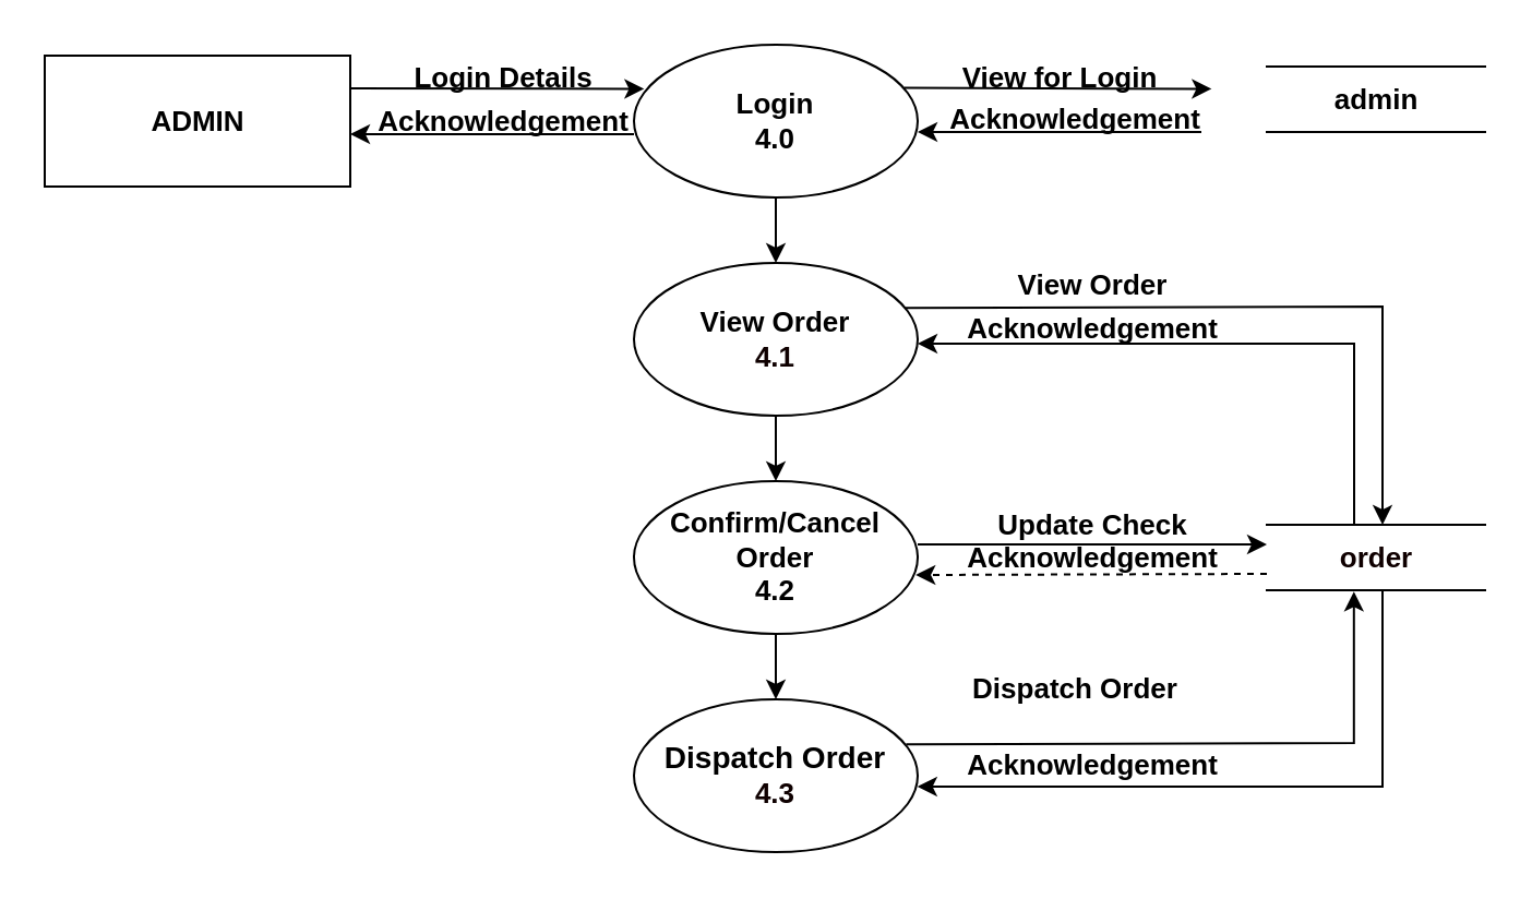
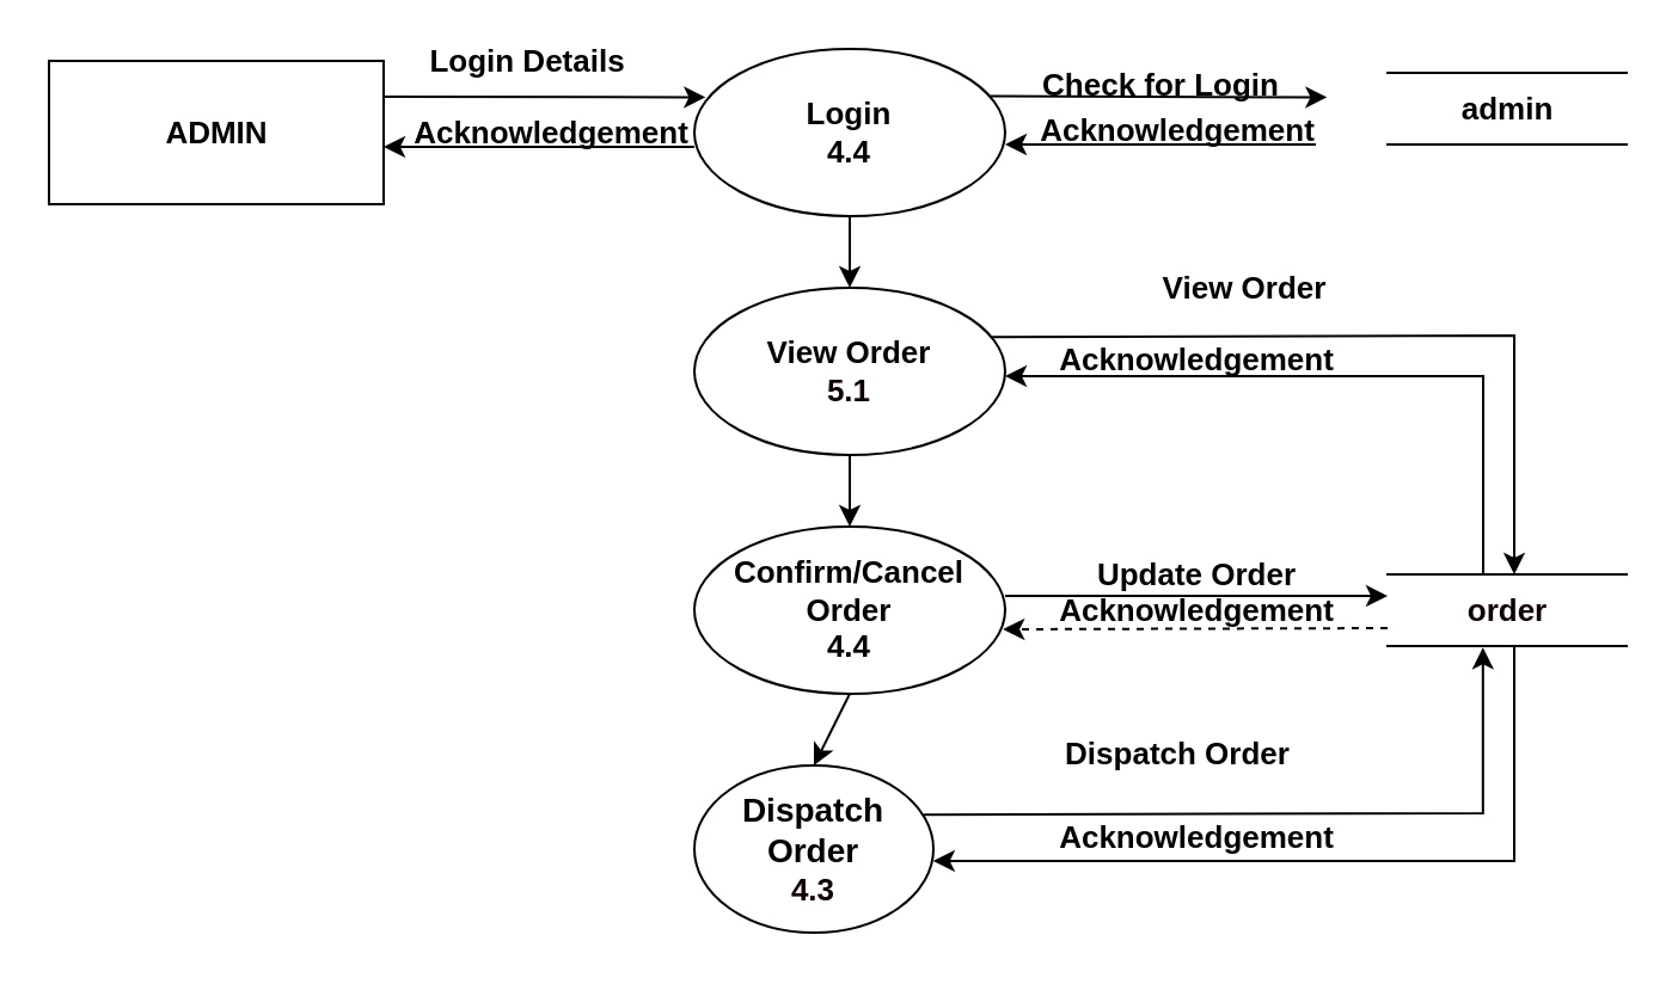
  <mxCell id="0" />
  <mxCell id="1" parent="0" />
  <mxCell id="2" style="edgeStyle=none;html=1;exitX=0;exitY=0.5;exitDx=0;exitDy=0;entryX=1;entryY=0.5;entryDx=0;entryDy=0;strokeColor=#000000;" parent="1" edge="1"><mxGeometry relative="1" as="geometry"><mxPoint x="290" y="61" as="sourcePoint" /><mxPoint x="160" y="61" as="targetPoint" /></mxGeometry></mxCell>
  <mxCell id="3" style="edgeStyle=none;html=1;exitX=0.5;exitY=1;exitDx=0;exitDy=0;entryX=0.5;entryY=0;entryDx=0;entryDy=0;fontSize=13;fontColor=#0F0000;strokeColor=#000000;" parent="1" source="4" target="12" edge="1"><mxGeometry relative="1" as="geometry" /></mxCell>
- <mxCell id="4" value="&lt;b style=&quot;font-size: 13px&quot;&gt;&lt;font color=&quot;#000000&quot; style=&quot;font-size: 13px&quot;&gt;Login&lt;br&gt;4.0&lt;/font&gt;&lt;/b&gt;" style="ellipse;whiteSpace=wrap;html=1;strokeColor=#000000;fillColor=none;" parent="1" vertex="1"><mxGeometry x="290" y="20" width="130" height="70" as="geometry" /></mxCell>
+ <mxCell id="4" value="&lt;b style=&quot;font-size: 13px&quot;&gt;&lt;font color=&quot;#000000&quot; style=&quot;font-size: 13px&quot;&gt;Login&lt;br&gt;4.4&lt;/font&gt;&lt;/b&gt;" style="ellipse;whiteSpace=wrap;html=1;strokeColor=#000000;fillColor=none;" parent="1" vertex="1"><mxGeometry x="290" y="20" width="130" height="70" as="geometry" /></mxCell>
  <mxCell id="5" style="edgeStyle=none;html=1;exitX=1;exitY=0.25;exitDx=0;exitDy=0;entryX=0.036;entryY=0.289;entryDx=0;entryDy=0;entryPerimeter=0;strokeColor=#000000;" parent="1" source="6" target="4" edge="1"><mxGeometry relative="1" as="geometry" /></mxCell>
  <mxCell id="6" value="&lt;b&gt;ADMIN&lt;/b&gt;" style="html=1;dashed=0;whitespace=wrap;fontSize=13;fontColor=#000000;strokeColor=#000000;fillColor=none;" parent="1" vertex="1"><mxGeometry x="20" y="25" width="140" height="60" as="geometry" /></mxCell>
  <mxCell id="7" style="edgeStyle=none;html=1;exitX=0;exitY=0.5;exitDx=0;exitDy=0;entryX=1;entryY=0.5;entryDx=0;entryDy=0;strokeColor=#000000;" parent="1" edge="1"><mxGeometry relative="1" as="geometry"><mxPoint x="550" y="60" as="sourcePoint" /><mxPoint x="420" y="60" as="targetPoint" /></mxGeometry></mxCell>
  <mxCell id="8" style="edgeStyle=none;html=1;exitX=0.952;exitY=0.282;exitDx=0;exitDy=0;entryX=0.036;entryY=0.289;entryDx=0;entryDy=0;entryPerimeter=0;strokeColor=#000000;exitPerimeter=0;" parent="1" source="4" edge="1"><mxGeometry relative="1" as="geometry"><mxPoint x="420" y="40" as="sourcePoint" /><mxPoint x="554.68" y="40.23" as="targetPoint" /></mxGeometry></mxCell>
  <mxCell id="9" value="&lt;font style=&quot;font-size: 13px&quot; color=&quot;#000000&quot;&gt;&lt;b&gt;admin&lt;/b&gt;&lt;/font&gt;" style="html=1;dashed=0;whitespace=wrap;shape=partialRectangle;right=0;left=0;fillColor=none;strokeColor=#000000;" parent="1" vertex="1"><mxGeometry x="580" y="30" width="100" height="30" as="geometry" /></mxCell>
  <mxCell id="10" style="edgeStyle=none;html=1;exitX=0.5;exitY=1;exitDx=0;exitDy=0;entryX=0.5;entryY=0;entryDx=0;entryDy=0;fontSize=13;fontColor=#0F0000;strokeColor=#000000;" parent="1" source="12" target="15" edge="1"><mxGeometry relative="1" as="geometry" /></mxCell>
  <mxCell id="11" style="edgeStyle=elbowEdgeStyle;elbow=vertical;html=1;exitX=0.956;exitY=0.294;exitDx=0;exitDy=0;entryX=0.5;entryY=0;entryDx=0;entryDy=0;fontSize=13;fontColor=#0F0000;strokeColor=#000000;exitPerimeter=0;rounded=0;" parent="1" source="12" edge="1"><mxGeometry relative="1" as="geometry"><mxPoint x="417.28" y="140.58" as="sourcePoint" /><mxPoint x="633" y="240" as="targetPoint" /><Array as="points"><mxPoint x="513" y="140" /><mxPoint x="533" y="155" /></Array></mxGeometry></mxCell>
- <mxCell id="12" value="&lt;font color=&quot;#000000&quot;&gt;&lt;span style=&quot;font-size: 13px&quot;&gt;&lt;b&gt;View Order&lt;br&gt;&lt;/b&gt;&lt;/span&gt;&lt;/font&gt;&lt;b&gt;&lt;font style=&quot;font-size: 13px&quot; color=&quot;#0f0000&quot;&gt;4.1&lt;/font&gt;&lt;/b&gt;" style="ellipse;whiteSpace=wrap;html=1;strokeColor=#000000;fillColor=none;" parent="1" vertex="1"><mxGeometry x="290" y="120" width="130" height="70" as="geometry" /></mxCell>
+ <mxCell id="12" value="&lt;font color=&quot;#000000&quot;&gt;&lt;span style=&quot;font-size: 13px&quot;&gt;&lt;b&gt;View Order&lt;br&gt;&lt;/b&gt;&lt;/span&gt;&lt;/font&gt;&lt;b&gt;&lt;font style=&quot;font-size: 13px&quot; color=&quot;#0f0000&quot;&gt;5.1&lt;/font&gt;&lt;/b&gt;" style="ellipse;whiteSpace=wrap;html=1;strokeColor=#000000;fillColor=none;" parent="1" vertex="1"><mxGeometry x="290" y="120" width="130" height="70" as="geometry" /></mxCell>
  <mxCell id="13" style="edgeStyle=none;html=1;exitX=0.5;exitY=1;exitDx=0;exitDy=0;entryX=0.5;entryY=0;entryDx=0;entryDy=0;fontSize=13;fontColor=#0F0000;strokeColor=#000000;" parent="1" source="15" target="17" edge="1"><mxGeometry relative="1" as="geometry" /></mxCell>
  <mxCell id="14" style="edgeStyle=elbowEdgeStyle;rounded=0;elbow=vertical;html=1;exitX=1;exitY=0.5;exitDx=0;exitDy=0;entryX=0;entryY=0.5;entryDx=0;entryDy=0;fontSize=13;fontColor=#0F0000;strokeColor=#000000;" parent="1" edge="1"><mxGeometry relative="1" as="geometry"><mxPoint x="420" y="249" as="sourcePoint" /><mxPoint x="580" y="249" as="targetPoint" /></mxGeometry></mxCell>
- <mxCell id="15" value="&lt;font style=&quot;font-size: 13px&quot; color=&quot;#000000&quot;&gt;&lt;b&gt;Confirm/Cancel Order&lt;br&gt;4.2&lt;/b&gt;&lt;/font&gt;" style="ellipse;whiteSpace=wrap;html=1;strokeColor=#000000;fillColor=none;" parent="1" vertex="1"><mxGeometry x="290" y="220" width="130" height="70" as="geometry" /></mxCell>
+ <mxCell id="15" value="&lt;font style=&quot;font-size: 13px&quot; color=&quot;#000000&quot;&gt;&lt;b&gt;Confirm/Cancel Order&lt;br&gt;4.4&lt;/b&gt;&lt;/font&gt;" style="ellipse;whiteSpace=wrap;html=1;strokeColor=#000000;fillColor=none;" parent="1" vertex="1"><mxGeometry x="290" y="220" width="130" height="70" as="geometry" /></mxCell>
  <mxCell id="16" style="edgeStyle=elbowEdgeStyle;rounded=0;elbow=vertical;html=1;exitX=0.959;exitY=0.295;exitDx=0;exitDy=0;entryX=0.399;entryY=1.022;entryDx=0;entryDy=0;entryPerimeter=0;fontSize=13;fontColor=#0F0000;strokeColor=#000000;exitPerimeter=0;" parent="1" source="17" target="21" edge="1"><mxGeometry relative="1" as="geometry"><Array as="points"><mxPoint x="510" y="340" /><mxPoint x="520" y="355" /></Array></mxGeometry></mxCell>
- <mxCell id="17" value="&lt;font color=&quot;#000000&quot;&gt;&lt;span style=&quot;font-size: 14px&quot;&gt;&lt;b&gt;Dispatch Order&lt;br&gt;&lt;/b&gt;&lt;/span&gt;&lt;/font&gt;&lt;b&gt;&lt;font style=&quot;font-size: 13px&quot; color=&quot;#0f0000&quot;&gt;4.3&lt;/font&gt;&lt;/b&gt;" style="ellipse;whiteSpace=wrap;html=1;strokeColor=#000000;fillColor=none;" parent="1" vertex="1"><mxGeometry x="290" y="320" width="130" height="70" as="geometry" /></mxCell>
+ <mxCell id="17" value="&lt;font color=&quot;#000000&quot;&gt;&lt;span style=&quot;font-size: 14px&quot;&gt;&lt;b&gt;Dispatch Order&lt;br&gt;&lt;/b&gt;&lt;/span&gt;&lt;/font&gt;&lt;b&gt;&lt;font style=&quot;font-size: 13px&quot; color=&quot;#0f0000&quot;&gt;4.3&lt;/font&gt;&lt;/b&gt;" style="ellipse;whiteSpace=wrap;html=1;strokeColor=#000000;fillColor=none;" parent="1" vertex="1"><mxGeometry x="290" y="320" width="100" height="70" as="geometry" /></mxCell>
  <mxCell id="18" style="edgeStyle=elbowEdgeStyle;rounded=0;elbow=vertical;html=1;exitX=0.4;exitY=-0.004;exitDx=0;exitDy=0;entryX=1;entryY=0.5;entryDx=0;entryDy=0;fontSize=13;fontColor=#0F0000;strokeColor=#000000;exitPerimeter=0;" parent="1" edge="1" source="21"><mxGeometry relative="1" as="geometry"><mxPoint x="620" y="242" as="sourcePoint" /><mxPoint x="420" y="157" as="targetPoint" /><Array as="points"><mxPoint x="610" y="157" /></Array></mxGeometry></mxCell>
  <mxCell id="19" style="edgeStyle=elbowEdgeStyle;rounded=0;elbow=vertical;html=1;exitX=0;exitY=0.75;exitDx=0;exitDy=0;entryX=0.993;entryY=0.617;entryDx=0;entryDy=0;entryPerimeter=0;fontSize=13;fontColor=#0F0000;strokeColor=#000000;dashed=1;" parent="1" source="21" target="15" edge="1"><mxGeometry relative="1" as="geometry" /></mxCell>
  <mxCell id="20" style="edgeStyle=elbowEdgeStyle;rounded=0;elbow=vertical;html=1;exitX=0.5;exitY=1;exitDx=0;exitDy=0;fontSize=13;fontColor=#0F0000;strokeColor=#000000;entryX=0.999;entryY=0.569;entryDx=0;entryDy=0;entryPerimeter=0;" parent="1" target="17" edge="1"><mxGeometry relative="1" as="geometry"><mxPoint x="633" y="270" as="sourcePoint" /><mxPoint x="422.333" y="360" as="targetPoint" /><Array as="points"><mxPoint x="503" y="360" /><mxPoint x="513" y="380" /></Array></mxGeometry></mxCell>
  <mxCell id="21" value="&lt;b&gt;order&lt;/b&gt;" style="html=1;dashed=0;whitespace=wrap;shape=partialRectangle;right=0;left=0;labelBackgroundColor=none;fontSize=13;fontColor=#0F0000;strokeColor=#000000;fillColor=none;" parent="1" vertex="1"><mxGeometry x="580" y="240" width="100" height="30" as="geometry" /></mxCell>
- <mxCell id="22" value="&lt;b&gt;&lt;font color=&quot;#000000&quot; style=&quot;font-size: 13px&quot;&gt;Login Details&lt;/font&gt;&lt;/b&gt;" style="text;html=1;align=center;verticalAlign=middle;resizable=0;points=[];autosize=1;strokeColor=none;fillColor=none;" vertex="1" parent="1"><mxGeometry x="180" y="25" width="100" height="20" as="geometry" /></mxCell>
+ <mxCell id="22" value="&lt;b&gt;&lt;font color=&quot;#000000&quot; style=&quot;font-size: 13px&quot;&gt;Login Details&lt;/font&gt;&lt;/b&gt;" style="text;html=1;align=center;verticalAlign=middle;resizable=0;points=[];autosize=1;strokeColor=none;fillColor=none;" vertex="1" parent="1"><mxGeometry x="170" y="15" width="100" height="20" as="geometry" /></mxCell>
  <mxCell id="23" value="&lt;b&gt;Acknowledgement&lt;/b&gt;" style="text;html=1;align=center;verticalAlign=middle;resizable=0;points=[];autosize=1;strokeColor=none;fillColor=none;fontSize=13;fontColor=#000000;" vertex="1" parent="1"><mxGeometry x="165" y="45" width="130" height="20" as="geometry" /></mxCell>
- <mxCell id="24" value="&lt;b&gt;View for Login&lt;/b&gt;" style="text;html=1;align=center;verticalAlign=middle;resizable=0;points=[];autosize=1;strokeColor=none;fillColor=none;fontSize=13;fontColor=#000000;" vertex="1" parent="1"><mxGeometry x="430" y="25" width="110" height="20" as="geometry" /></mxCell>
+ <mxCell id="24" value="&lt;b&gt;Check for Login&lt;/b&gt;" style="text;html=1;align=center;verticalAlign=middle;resizable=0;points=[];autosize=1;strokeColor=none;fillColor=none;fontSize=13;fontColor=#000000;" vertex="1" parent="1"><mxGeometry x="430" y="25" width="110" height="20" as="geometry" /></mxCell>
  <mxCell id="25" value="&lt;b&gt;Acknowledgement&lt;/b&gt;" style="text;html=1;align=center;verticalAlign=middle;resizable=0;points=[];autosize=1;strokeColor=none;fillColor=none;fontSize=13;fontColor=#000000;" vertex="1" parent="1"><mxGeometry x="427" y="44" width="130" height="20" as="geometry" /></mxCell>
- <mxCell id="26" value="&lt;b&gt;&lt;font style=&quot;font-size: 13px&quot; color=&quot;#000000&quot;&gt;View Order&lt;/font&gt;&lt;/b&gt;" style="text;html=1;align=center;verticalAlign=middle;resizable=0;points=[];autosize=1;strokeColor=none;fillColor=none;" vertex="1" parent="1"><mxGeometry x="460" y="120" width="80" height="20" as="geometry" /></mxCell>
+ <mxCell id="26" value="&lt;b&gt;&lt;font style=&quot;font-size: 13px&quot; color=&quot;#000000&quot;&gt;View Order&lt;/font&gt;&lt;/b&gt;" style="text;html=1;align=center;verticalAlign=middle;resizable=0;points=[];autosize=1;strokeColor=none;fillColor=none;" vertex="1" parent="1"><mxGeometry x="480" y="110" width="80" height="20" as="geometry" /></mxCell>
  <mxCell id="27" value="&lt;b&gt;Acknowledgement&lt;/b&gt;" style="text;html=1;align=center;verticalAlign=middle;resizable=0;points=[];autosize=1;strokeColor=none;fillColor=none;fontSize=13;fontColor=#000000;" vertex="1" parent="1"><mxGeometry x="435" y="140" width="130" height="20" as="geometry" /></mxCell>
- <mxCell id="28" value="&lt;b&gt;&lt;font style=&quot;font-size: 13px&quot; color=&quot;#000000&quot;&gt;Update Check&lt;/font&gt;&lt;/b&gt;" style="text;html=1;align=center;verticalAlign=middle;resizable=0;points=[];autosize=1;strokeColor=none;fillColor=none;" vertex="1" parent="1"><mxGeometry x="450" y="230" width="100" height="20" as="geometry" /></mxCell>
+ <mxCell id="28" value="&lt;b&gt;&lt;font style=&quot;font-size: 13px&quot; color=&quot;#000000&quot;&gt;Update Order&lt;/font&gt;&lt;/b&gt;" style="text;html=1;align=center;verticalAlign=middle;resizable=0;points=[];autosize=1;strokeColor=none;fillColor=none;" vertex="1" parent="1"><mxGeometry x="450" y="230" width="100" height="20" as="geometry" /></mxCell>
  <mxCell id="29" value="&lt;b&gt;Acknowledgement&lt;/b&gt;" style="text;html=1;align=center;verticalAlign=middle;resizable=0;points=[];autosize=1;strokeColor=none;fillColor=none;fontSize=13;fontColor=#000000;" vertex="1" parent="1"><mxGeometry x="435" y="245" width="130" height="20" as="geometry" /></mxCell>
  <mxCell id="30" value="&lt;b&gt;&lt;font style=&quot;font-size: 13px&quot; color=&quot;#000000&quot;&gt;Dispatch Order&lt;/font&gt;&lt;/b&gt;" style="text;html=1;align=center;verticalAlign=middle;resizable=0;points=[];autosize=1;strokeColor=none;fillColor=none;" vertex="1" parent="1"><mxGeometry x="437" y="305" width="110" height="20" as="geometry" /></mxCell>
  <mxCell id="31" value="&lt;b&gt;Acknowledgement&lt;/b&gt;" style="text;html=1;align=center;verticalAlign=middle;resizable=0;points=[];autosize=1;strokeColor=none;fillColor=none;fontSize=13;fontColor=#000000;" vertex="1" parent="1"><mxGeometry x="435" y="340" width="130" height="20" as="geometry" /></mxCell>
